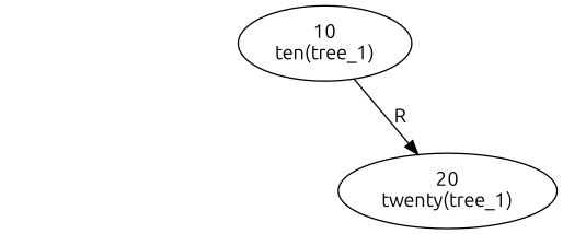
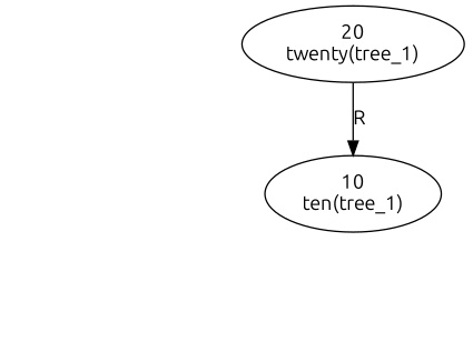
  digraph {
    fontname=Ubuntu
    node [fontname=Ubuntu]
    edge [fontname=Ubuntu]
    node_0_invis_L [style=invis]
    n2 [label="10\nten(tree_1)"]
    node_10_invis_L [style=invis]
    n4 [label="20\ntwenty(tree_1)"]
    n2 -> node_10_invis_L [style=invis]
-   n2 -> n4 [label=R]
+   n4 -> n2 [label=R]
  }
